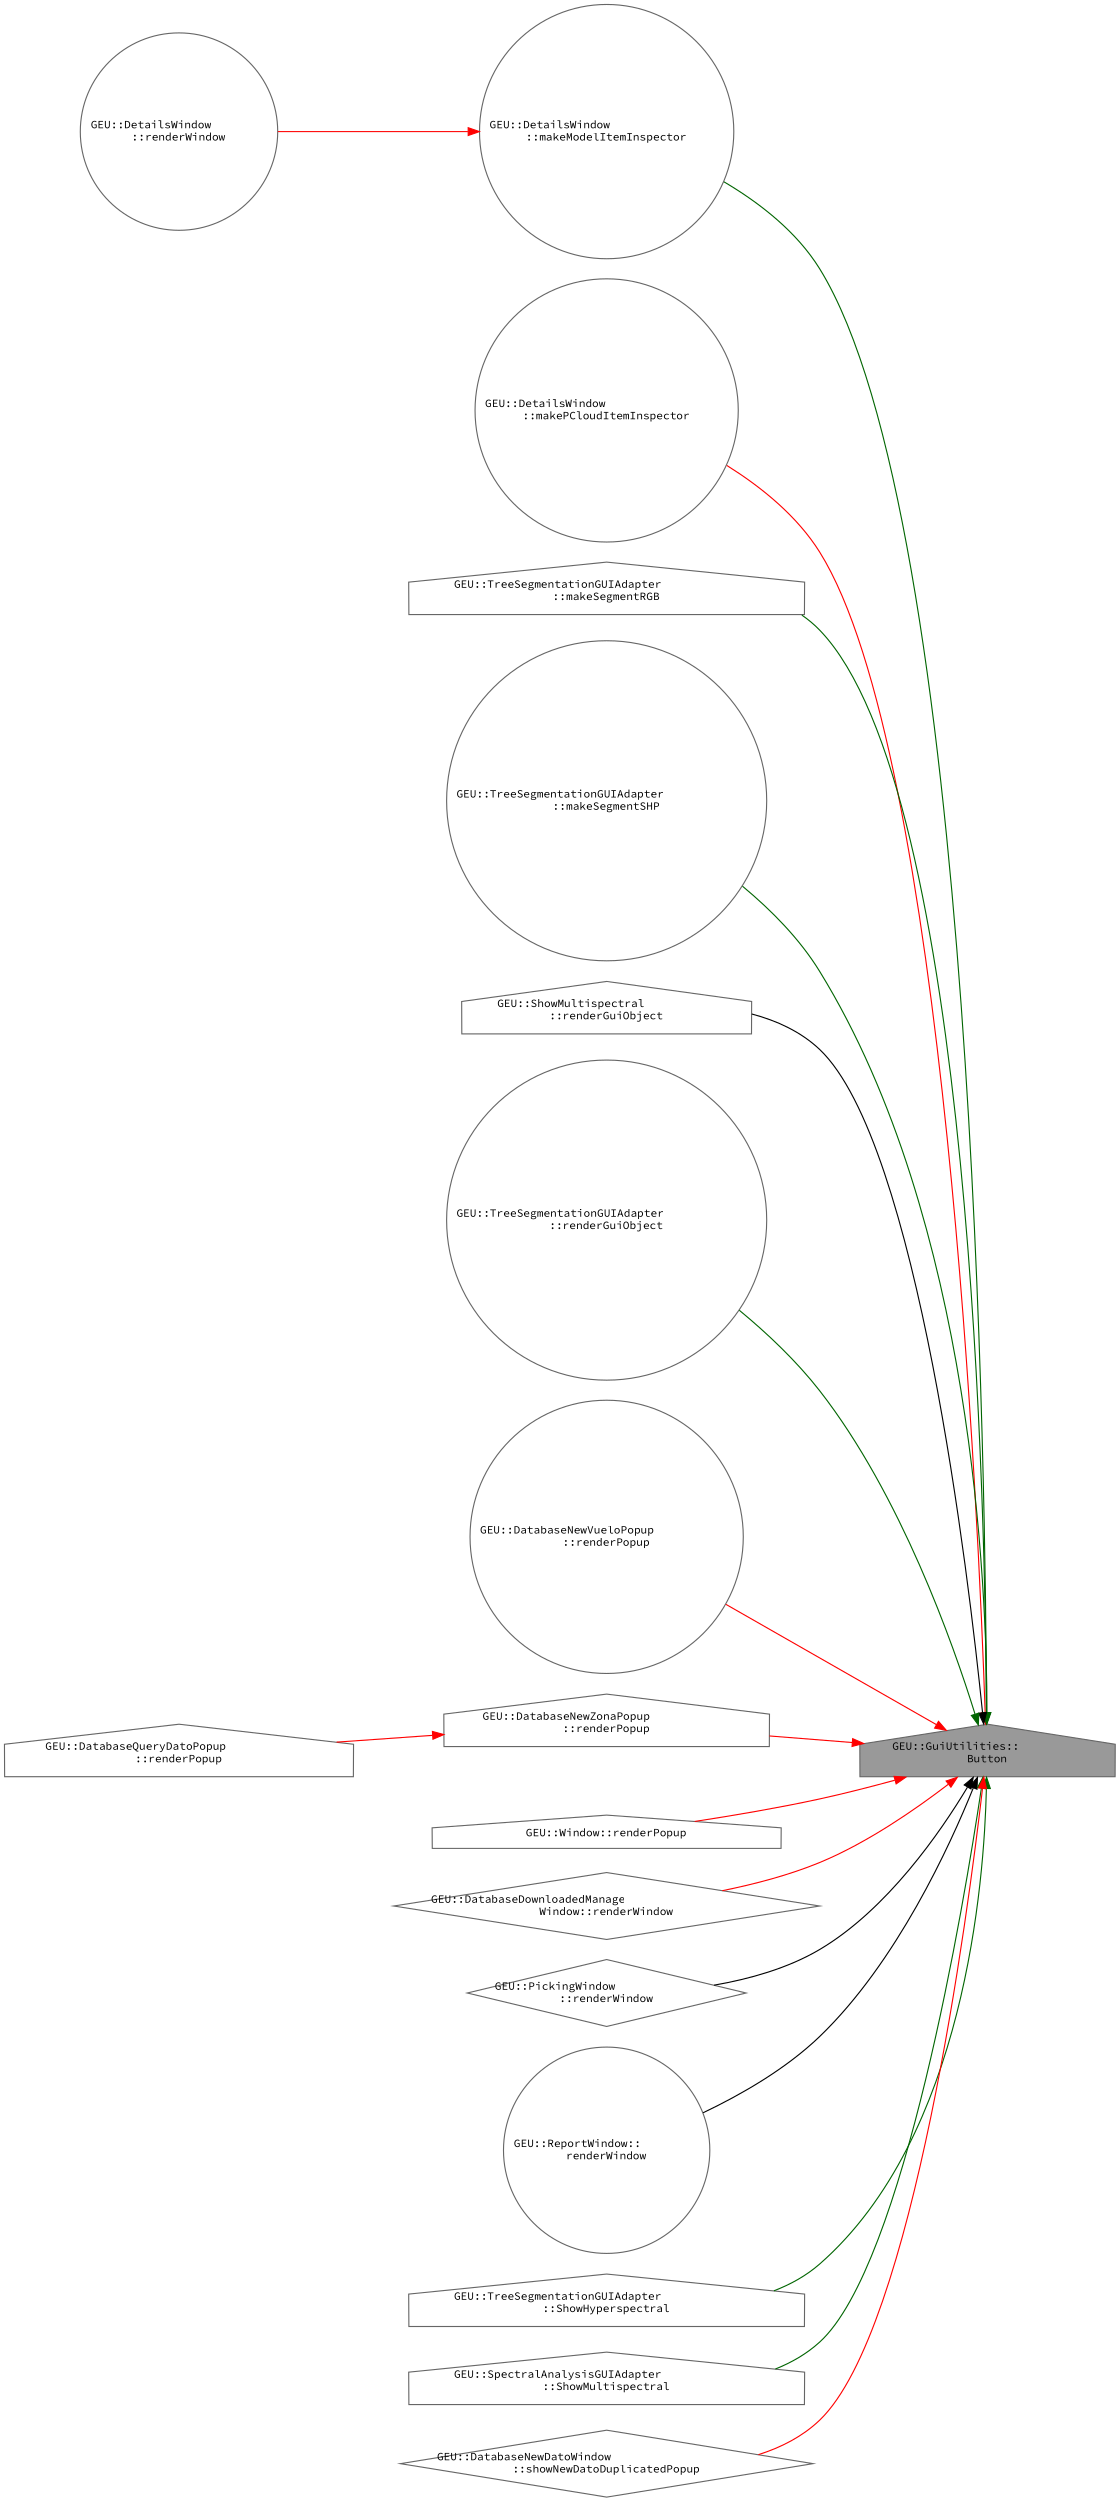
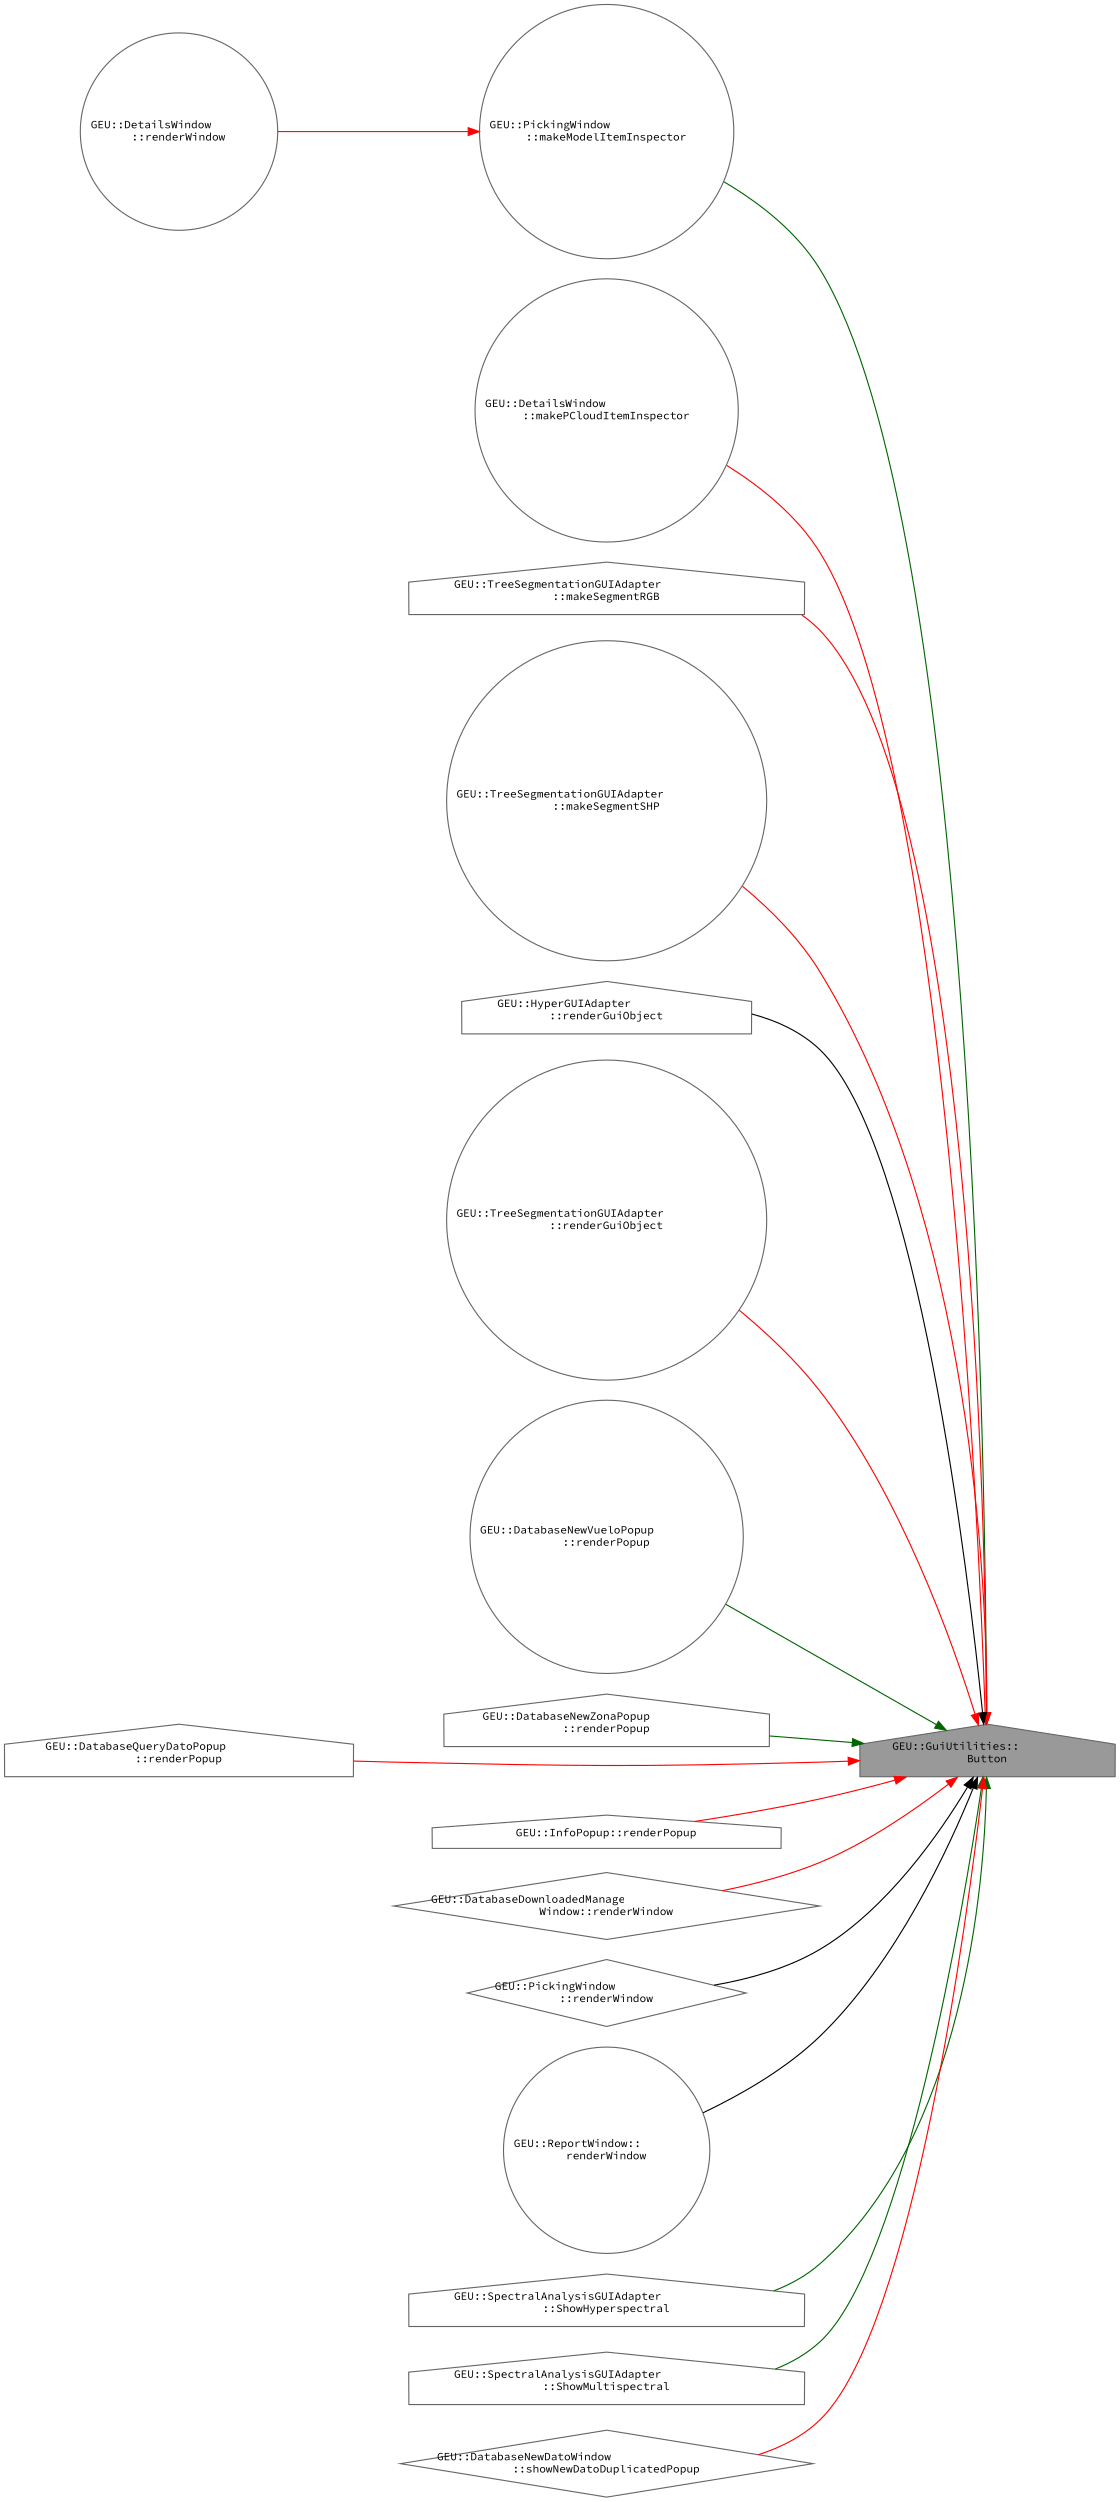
  digraph {
    fontname="Source Code Pro"
    rankdir=RL
    node [color=grey40 fillcolor=white fontname="Source Code Pro" fontsize=10 shape=house style=filled]
    edge [color=darkgreen dir=back fontname="Source Code Pro" fontsize=10 labelfontname=Helvetica labelfontsize=10 style=solid]
    n1 [color=gray40 fillcolor=grey60 fontcolor=black height=0.2 label="GEU::GuiUtilities::\lButton" width=0.4]
-   n2 [height=0.2 label="GEU::DetailsWindow\l::makeModelItemInspector" shape=circle width=0.4]
+   n2 [height=0.2 label="GEU::PickingWindow\l::makeModelItemInspector" shape=circle width=0.4]
    n3 [height=0.2 label="GEU::DetailsWindow\l::makePCloudItemInspector" shape=circle width=0.4]
    n4 [height=0.2 label="GEU::TreeSegmentationGUIAdapter\l::makeSegmentRGB" width=0.4]
    n5 [height=0.2 label="GEU::TreeSegmentationGUIAdapter\l::makeSegmentSHP" shape=circle width=0.4]
-   n6 [height=0.2 label="GEU::ShowMultispectral\l::renderGuiObject" width=0.4]
+   n6 [height=0.2 label="GEU::HyperGUIAdapter\l::renderGuiObject" width=0.4]
    n7 [height=0.2 label="GEU::TreeSegmentationGUIAdapter\l::renderGuiObject" shape=circle width=0.4]
    n8 [height=0.2 label="GEU::DatabaseNewVueloPopup\l::renderPopup" shape=circle width=0.4]
    n9 [height=0.2 label="GEU::DatabaseNewZonaPopup\l::renderPopup" width=0.4]
    n10 [height=0.2 label="GEU::DatabaseQueryDatoPopup\l::renderPopup" width=0.4]
-   n11 [height=0.2 label="GEU::Window::renderPopup" width=0.4]
+   n11 [height=0.2 label="GEU::InfoPopup::renderPopup" width=0.4]
    n12 [height=0.2 label="GEU::DatabaseDownloadedManage\lWindow::renderWindow" shape=diamond width=0.4]
    n13 [height=0.2 label="GEU::PickingWindow\l::renderWindow" shape=diamond width=0.4]
    n14 [height=0.2 label="GEU::ReportWindow::\lrenderWindow" shape=circle width=0.4]
-   n15 [height=0.2 label="GEU::TreeSegmentationGUIAdapter\l::ShowHyperspectral" width=0.4]
+   n15 [height=0.2 label="GEU::SpectralAnalysisGUIAdapter\l::ShowHyperspectral" width=0.4]
    n16 [height=0.2 label="GEU::SpectralAnalysisGUIAdapter\l::ShowMultispectral" width=0.4]
    n17 [height=0.2 label="GEU::DatabaseNewDatoWindow\l::showNewDatoDuplicatedPopup" shape=diamond width=0.4]
    n18 [height=0.2 label="GEU::DetailsWindow\l::renderWindow" shape=circle width=0.4]
    n1 -> n2
    n1 -> n3 [color=red]
-   n1 -> n4
-   n1 -> n5
+   n1 -> n4 [color=red]
+   n1 -> n5 [color=red]
    n1 -> n6 [color=black]
-   n1 -> n7
-   n1 -> n8 [color=red]
-   n1 -> n9 [color=red]
-   n9 -> n10 [color=red]
+   n1 -> n7 [color=red]
+   n1 -> n8
+   n1 -> n9
+   n1 -> n10 [color=red]
    n1 -> n11 [color=red]
    n1 -> n12 [color=red]
    n1 -> n13 [color=black]
    n1 -> n14 [color=black]
    n1 -> n15
    n1 -> n16
    n1 -> n17 [color=red]
    n2 -> n18 [color=red]
  }
